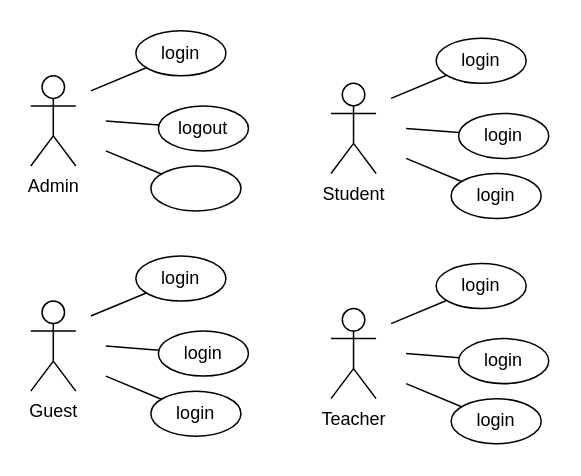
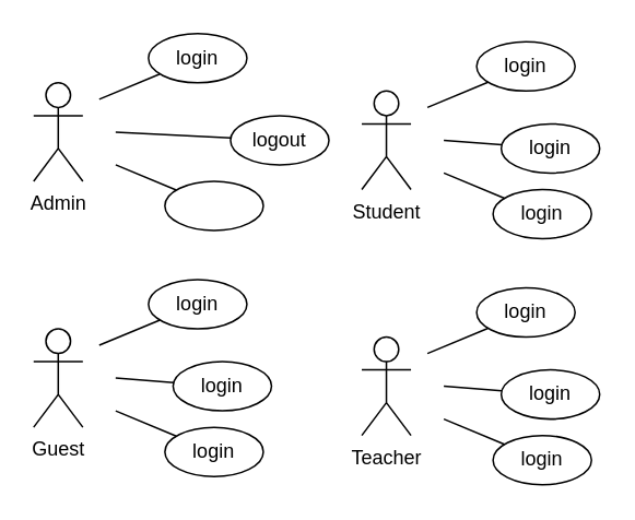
  <mxCell id="0" />
  <mxCell id="1" parent="0" />
  <mxCell id="2" value="Admin" style="shape=umlActor;verticalLabelPosition=bottom;verticalAlign=top;html=1;" vertex="1" parent="1"><mxGeometry x="20" y="50" width="30" height="60" as="geometry" /></mxCell>
  <mxCell id="3" value="" style="endArrow=none;html=1;rounded=0;" edge="1" parent="1" target="4"><mxGeometry width="50" height="50" relative="1" as="geometry"><mxPoint x="60" y="60" as="sourcePoint" /><mxPoint x="110" y="50" as="targetPoint" /></mxGeometry></mxCell>
  <mxCell id="4" value="login" style="ellipse;whiteSpace=wrap;html=1;" vertex="1" parent="1"><mxGeometry x="90" y="20" width="60" height="30" as="geometry" /></mxCell>
  <mxCell id="5" value="" style="endArrow=none;html=1;rounded=0;" edge="1" parent="1" target="6"><mxGeometry width="50" height="50" relative="1" as="geometry"><mxPoint x="70" y="80" as="sourcePoint" /><mxPoint x="125" y="100" as="targetPoint" /></mxGeometry></mxCell>
- <mxCell id="6" value="logout" style="ellipse;whiteSpace=wrap;html=1;" vertex="1" parent="1"><mxGeometry x="105" y="70" width="60" height="30" as="geometry" /></mxCell>
+ <mxCell id="6" value="logout" style="ellipse;whiteSpace=wrap;html=1;" vertex="1" parent="1"><mxGeometry x="140" y="70" width="60" height="30" as="geometry" /></mxCell>
  <mxCell id="7" value="" style="endArrow=none;html=1;rounded=0;" edge="1" parent="1" target="8"><mxGeometry width="50" height="50" relative="1" as="geometry"><mxPoint x="70" y="100" as="sourcePoint" /><mxPoint x="120" y="140" as="targetPoint" /></mxGeometry></mxCell>
  <mxCell id="8" value="" style="ellipse;whiteSpace=wrap;html=1;" vertex="1" parent="1"><mxGeometry x="100" y="110" width="60" height="30" as="geometry" /></mxCell>
  <mxCell id="9" value="Student" style="shape=umlActor;verticalLabelPosition=bottom;verticalAlign=top;html=1;" vertex="1" parent="1"><mxGeometry x="220" y="55" width="30" height="60" as="geometry" /></mxCell>
  <mxCell id="10" value="" style="endArrow=none;html=1;rounded=0;" edge="1" parent="1" target="11"><mxGeometry width="50" height="50" relative="1" as="geometry"><mxPoint x="260" y="65" as="sourcePoint" /><mxPoint x="310" y="55" as="targetPoint" /></mxGeometry></mxCell>
  <mxCell id="11" value="login" style="ellipse;whiteSpace=wrap;html=1;" vertex="1" parent="1"><mxGeometry x="290" y="25" width="60" height="30" as="geometry" /></mxCell>
  <mxCell id="12" value="" style="endArrow=none;html=1;rounded=0;" edge="1" parent="1" target="13"><mxGeometry width="50" height="50" relative="1" as="geometry"><mxPoint x="270" y="85" as="sourcePoint" /><mxPoint x="325" y="105" as="targetPoint" /></mxGeometry></mxCell>
  <mxCell id="13" value="login" style="ellipse;whiteSpace=wrap;html=1;" vertex="1" parent="1"><mxGeometry x="305" y="75" width="60" height="30" as="geometry" /></mxCell>
  <mxCell id="14" value="" style="endArrow=none;html=1;rounded=0;" edge="1" parent="1" target="15"><mxGeometry width="50" height="50" relative="1" as="geometry"><mxPoint x="270" y="105" as="sourcePoint" /><mxPoint x="320" y="145" as="targetPoint" /></mxGeometry></mxCell>
  <mxCell id="15" value="login" style="ellipse;whiteSpace=wrap;html=1;" vertex="1" parent="1"><mxGeometry x="300" y="115" width="60" height="30" as="geometry" /></mxCell>
  <mxCell id="16" value="Guest" style="shape=umlActor;verticalLabelPosition=bottom;verticalAlign=top;html=1;" vertex="1" parent="1"><mxGeometry x="20" y="200" width="30" height="60" as="geometry" /></mxCell>
  <mxCell id="17" value="" style="endArrow=none;html=1;rounded=0;" edge="1" parent="1" target="18"><mxGeometry width="50" height="50" relative="1" as="geometry"><mxPoint x="60" y="210" as="sourcePoint" /><mxPoint x="110" y="200" as="targetPoint" /></mxGeometry></mxCell>
  <mxCell id="18" value="login" style="ellipse;whiteSpace=wrap;html=1;" vertex="1" parent="1"><mxGeometry x="90" y="170" width="60" height="30" as="geometry" /></mxCell>
  <mxCell id="19" value="" style="endArrow=none;html=1;rounded=0;" edge="1" parent="1" target="20"><mxGeometry width="50" height="50" relative="1" as="geometry"><mxPoint x="70" y="230" as="sourcePoint" /><mxPoint x="125" y="250" as="targetPoint" /></mxGeometry></mxCell>
  <mxCell id="20" value="login" style="ellipse;whiteSpace=wrap;html=1;" vertex="1" parent="1"><mxGeometry x="105" y="220" width="60" height="30" as="geometry" /></mxCell>
  <mxCell id="21" value="" style="endArrow=none;html=1;rounded=0;" edge="1" parent="1" target="22"><mxGeometry width="50" height="50" relative="1" as="geometry"><mxPoint x="70" y="250" as="sourcePoint" /><mxPoint x="120" y="290" as="targetPoint" /></mxGeometry></mxCell>
  <mxCell id="22" value="login" style="ellipse;whiteSpace=wrap;html=1;" vertex="1" parent="1"><mxGeometry x="100" y="260" width="60" height="30" as="geometry" /></mxCell>
  <mxCell id="23" value="Teacher" style="shape=umlActor;verticalLabelPosition=bottom;verticalAlign=top;html=1;" vertex="1" parent="1"><mxGeometry x="220" y="205" width="30" height="60" as="geometry" /></mxCell>
  <mxCell id="24" value="" style="endArrow=none;html=1;rounded=0;" edge="1" parent="1" target="25"><mxGeometry width="50" height="50" relative="1" as="geometry"><mxPoint x="260" y="215" as="sourcePoint" /><mxPoint x="310" y="205" as="targetPoint" /></mxGeometry></mxCell>
  <mxCell id="25" value="login" style="ellipse;whiteSpace=wrap;html=1;" vertex="1" parent="1"><mxGeometry x="290" y="175" width="60" height="30" as="geometry" /></mxCell>
  <mxCell id="26" value="" style="endArrow=none;html=1;rounded=0;" edge="1" parent="1" target="27"><mxGeometry width="50" height="50" relative="1" as="geometry"><mxPoint x="270" y="235" as="sourcePoint" /><mxPoint x="325" y="255" as="targetPoint" /></mxGeometry></mxCell>
  <mxCell id="27" value="login" style="ellipse;whiteSpace=wrap;html=1;" vertex="1" parent="1"><mxGeometry x="305" y="225" width="60" height="30" as="geometry" /></mxCell>
  <mxCell id="28" value="" style="endArrow=none;html=1;rounded=0;" edge="1" parent="1" target="29"><mxGeometry width="50" height="50" relative="1" as="geometry"><mxPoint x="270" y="255" as="sourcePoint" /><mxPoint x="320" y="295" as="targetPoint" /></mxGeometry></mxCell>
  <mxCell id="29" value="login" style="ellipse;whiteSpace=wrap;html=1;" vertex="1" parent="1"><mxGeometry x="300" y="265" width="60" height="30" as="geometry" /></mxCell>
